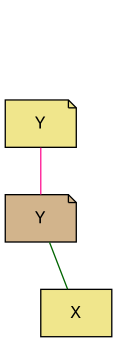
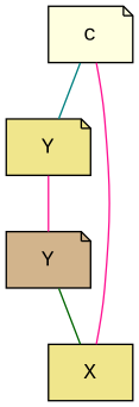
  graph {
    fontname="Liberation Mono"
    node [style=filled fillcolor=khaki shape=note fontname="Liberation Mono"]
    edge [color=deeppink fontname="Liberation Mono"]
+   n1 [label=c fillcolor=lightyellow]
    n2 [label=Y]
    n3 [label=X shape=box]
    n4 [label=Y fillcolor=tan]
+   n1 -- n2 [color=teal]
+   n1 -- n3
    n2 -- n4
    n4 -- n3 [color=darkgreen]
  }
